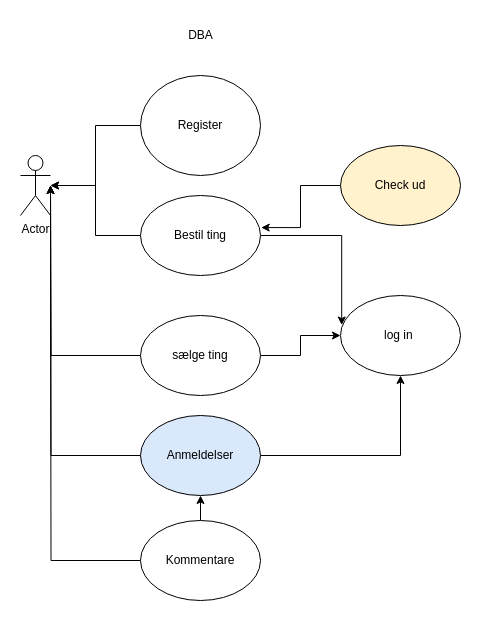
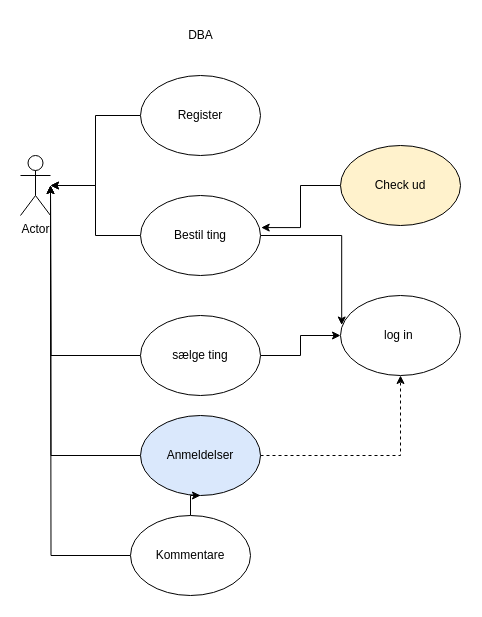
  <mxCell id="0" />
  <mxCell id="1" parent="0" />
  <mxCell id="2" style="edgeStyle=orthogonalEdgeStyle;rounded=0;orthogonalLoop=1;jettySize=auto;html=1;" edge="1" parent="1" source="3" target="4"><mxGeometry relative="1" as="geometry" /></mxCell>
- <mxCell id="3" value="Register" style="ellipse;whiteSpace=wrap;html=1;" vertex="1" parent="1"><mxGeometry x="140" y="75" width="120" height="100" as="geometry" /></mxCell>
+ <mxCell id="3" value="Register" style="ellipse;whiteSpace=wrap;html=1;" vertex="1" parent="1"><mxGeometry x="140" y="75" width="120" height="80" as="geometry" /></mxCell>
  <mxCell id="4" value="Actor" style="shape=umlActor;verticalLabelPosition=bottom;verticalAlign=top;html=1;outlineConnect=0;" vertex="1" parent="1"><mxGeometry x="20" y="155" width="30" height="60" as="geometry" /></mxCell>
  <mxCell id="5" value="DBA" style="text;html=1;align=center;verticalAlign=middle;resizable=0;points=[];autosize=1;strokeColor=none;fillColor=none;" vertex="1" parent="1"><mxGeometry x="175" y="20" width="50" height="30" as="geometry" /></mxCell>
  <mxCell id="6" style="edgeStyle=orthogonalEdgeStyle;rounded=0;orthogonalLoop=1;jettySize=auto;html=1;" edge="1" parent="1" source="8" target="4"><mxGeometry relative="1" as="geometry" /></mxCell>
  <mxCell id="7" style="edgeStyle=orthogonalEdgeStyle;rounded=0;orthogonalLoop=1;jettySize=auto;html=1;entryX=0.01;entryY=0.369;entryDx=0;entryDy=0;entryPerimeter=0;" edge="1" parent="1" source="8" target="11"><mxGeometry relative="1" as="geometry" /></mxCell>
  <mxCell id="8" value="Bestil ting&lt;span style=&quot;color: rgba(0, 0, 0, 0); font-family: monospace; font-size: 0px; text-align: start;&quot;&gt;%3CmxGraphModel%3E%3Croot%3E%3CmxCell%20id%3D%220%22%2F%3E%3CmxCell%20id%3D%221%22%20parent%3D%220%22%2F%3E%3CmxCell%20id%3D%222%22%20value%3D%22Register%22%20style%3D%22ellipse%3BwhiteSpace%3Dwrap%3Bhtml%3D1%3B%22%20vertex%3D%221%22%20parent%3D%221%22%3E%3CmxGeometry%20x%3D%22240%22%20y%3D%2250%22%20width%3D%22120%22%20height%3D%2280%22%20as%3D%22geometry%22%2F%3E%3C%2FmxCell%3E%3C%2Froot%3E%3C%2FmxGraphModel%3E&amp;nbsp;&lt;/span&gt;" style="ellipse;whiteSpace=wrap;html=1;" vertex="1" parent="1"><mxGeometry x="140" y="195" width="120" height="80" as="geometry" /></mxCell>
  <mxCell id="9" style="edgeStyle=orthogonalEdgeStyle;rounded=0;orthogonalLoop=1;jettySize=auto;html=1;exitX=0;exitY=0.5;exitDx=0;exitDy=0;entryX=1.006;entryY=0.401;entryDx=0;entryDy=0;entryPerimeter=0;" edge="1" parent="1" source="10" target="8"><mxGeometry relative="1" as="geometry" /></mxCell>
  <mxCell id="10" value="Check ud" style="ellipse;whiteSpace=wrap;html=1;fillColor=#fff2cc;" vertex="1" parent="1"><mxGeometry x="340" y="145" width="120" height="80" as="geometry" /></mxCell>
  <mxCell id="11" value="log in&amp;nbsp;" style="ellipse;whiteSpace=wrap;html=1;" vertex="1" parent="1"><mxGeometry x="340" y="295" width="120" height="80" as="geometry" /></mxCell>
  <mxCell id="12" style="edgeStyle=orthogonalEdgeStyle;rounded=0;orthogonalLoop=1;jettySize=auto;html=1;" edge="1" parent="1" source="14"><mxGeometry relative="1" as="geometry"><mxPoint x="50" y="185" as="targetPoint" /></mxGeometry></mxCell>
  <mxCell id="13" style="edgeStyle=orthogonalEdgeStyle;rounded=0;orthogonalLoop=1;jettySize=auto;html=1;" edge="1" parent="1" source="14" target="11"><mxGeometry relative="1" as="geometry" /></mxCell>
  <mxCell id="14" value="sælge ting" style="ellipse;whiteSpace=wrap;html=1;" vertex="1" parent="1"><mxGeometry x="140" y="315" width="120" height="80" as="geometry" /></mxCell>
  <mxCell id="15" style="edgeStyle=orthogonalEdgeStyle;rounded=0;orthogonalLoop=1;jettySize=auto;html=1;" edge="1" parent="1" source="17"><mxGeometry relative="1" as="geometry"><mxPoint x="50" y="185" as="targetPoint" /></mxGeometry></mxCell>
- <mxCell id="16" style="edgeStyle=orthogonalEdgeStyle;rounded=0;orthogonalLoop=1;jettySize=auto;html=1;" edge="1" parent="1" source="17" target="11"><mxGeometry relative="1" as="geometry" /></mxCell>
+ <mxCell id="16" style="edgeStyle=orthogonalEdgeStyle;rounded=0;orthogonalLoop=1;jettySize=auto;html=1;dashed=1;" edge="1" parent="1" source="17" target="11"><mxGeometry relative="1" as="geometry" /></mxCell>
  <mxCell id="17" value="Anmeldelser" style="ellipse;whiteSpace=wrap;html=1;fillColor=#dae8fc;" vertex="1" parent="1"><mxGeometry x="140" y="415" width="120" height="80" as="geometry" /></mxCell>
  <mxCell id="18" style="edgeStyle=orthogonalEdgeStyle;rounded=0;orthogonalLoop=1;jettySize=auto;html=1;" edge="1" parent="1" source="20"><mxGeometry relative="1" as="geometry"><mxPoint x="50" y="185" as="targetPoint" /></mxGeometry></mxCell>
  <mxCell id="19" style="edgeStyle=orthogonalEdgeStyle;rounded=0;orthogonalLoop=1;jettySize=auto;html=1;" edge="1" parent="1" source="20" target="17"><mxGeometry relative="1" as="geometry" /></mxCell>
- <mxCell id="20" value="Kommentare" style="ellipse;whiteSpace=wrap;html=1;" vertex="1" parent="1"><mxGeometry x="140" y="520" width="120" height="80" as="geometry" /></mxCell>
+ <mxCell id="20" value="Kommentare" style="ellipse;whiteSpace=wrap;html=1;" vertex="1" parent="1"><mxGeometry x="130" y="515" width="120" height="80" as="geometry" /></mxCell>
